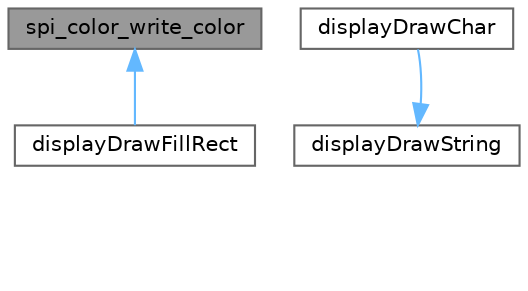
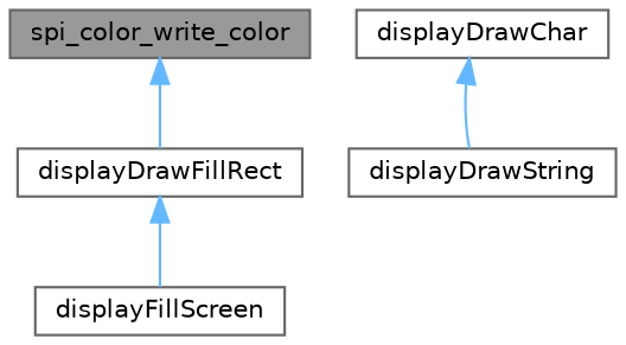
  digraph {
    rankdir=TB
    node [color=grey40 fillcolor=white fontname=Helvetica fontsize=10 shape=box style=filled]
    edge [color=steelblue1 dir=back fontname=Helvetica fontsize=10 labelfontname=Helvetica labelfontsize=10 style=solid]
    n1 [color=gray40 fillcolor=grey60 fontcolor=black height=0.2 label=spi_color_write_color width=0.4]
    n2 [height=0.2 label=displayDrawFillRect width=0.4]
+   n3 [height=0.2 label=displayFillScreen width=0.4]
    n4 [height=0.2 label=displayDrawChar width=0.4]
    n5 [height=0.2 label=displayDrawString width=0.4]
    n1 -> n2
-   n5 -> n4
+   n2 -> n3
+   n4 -> n5
  }
